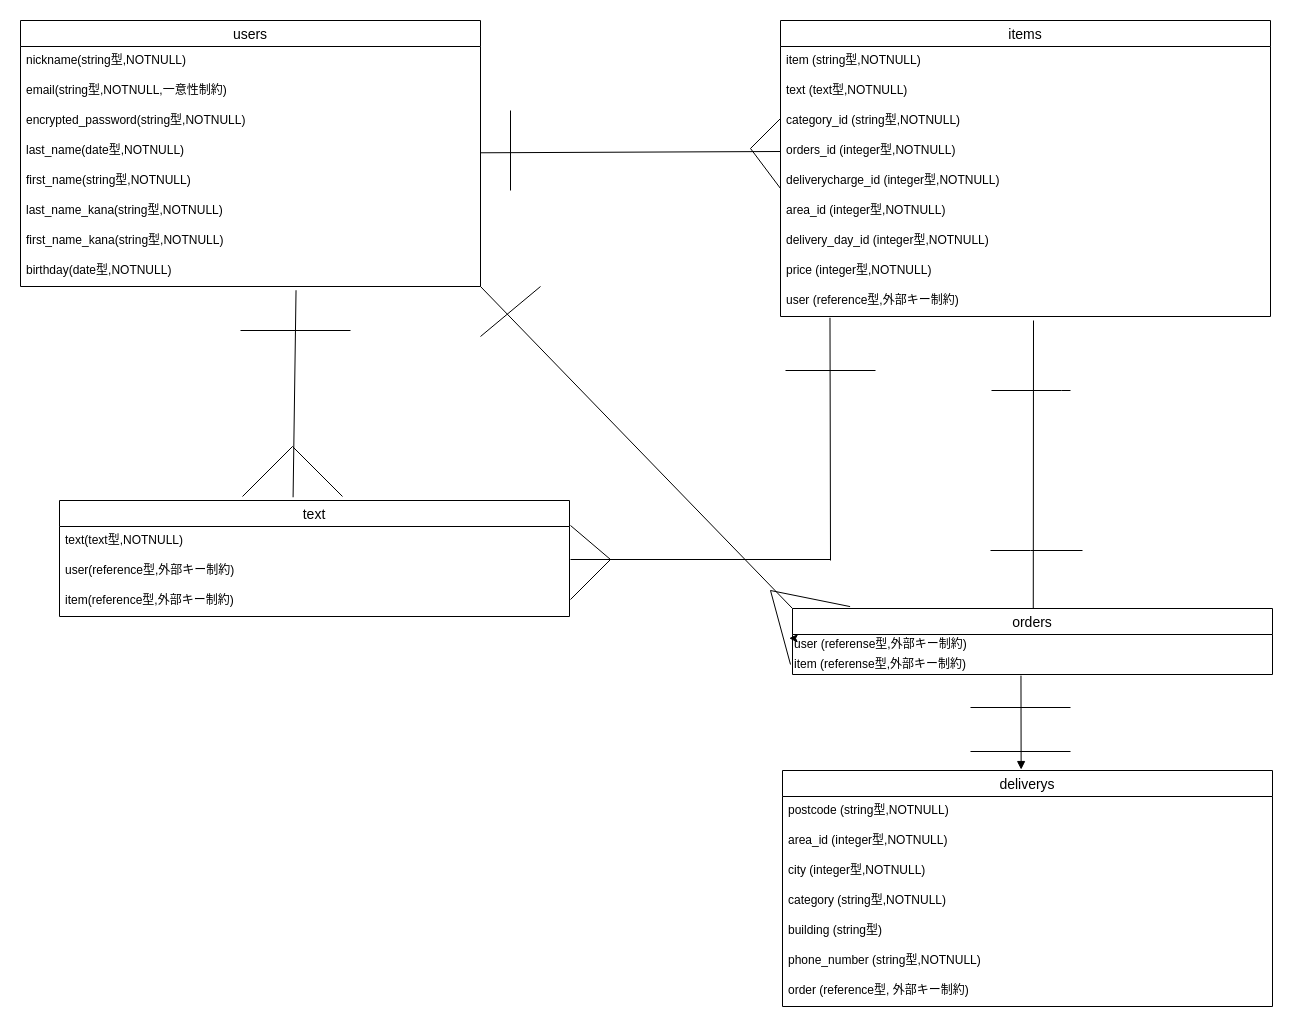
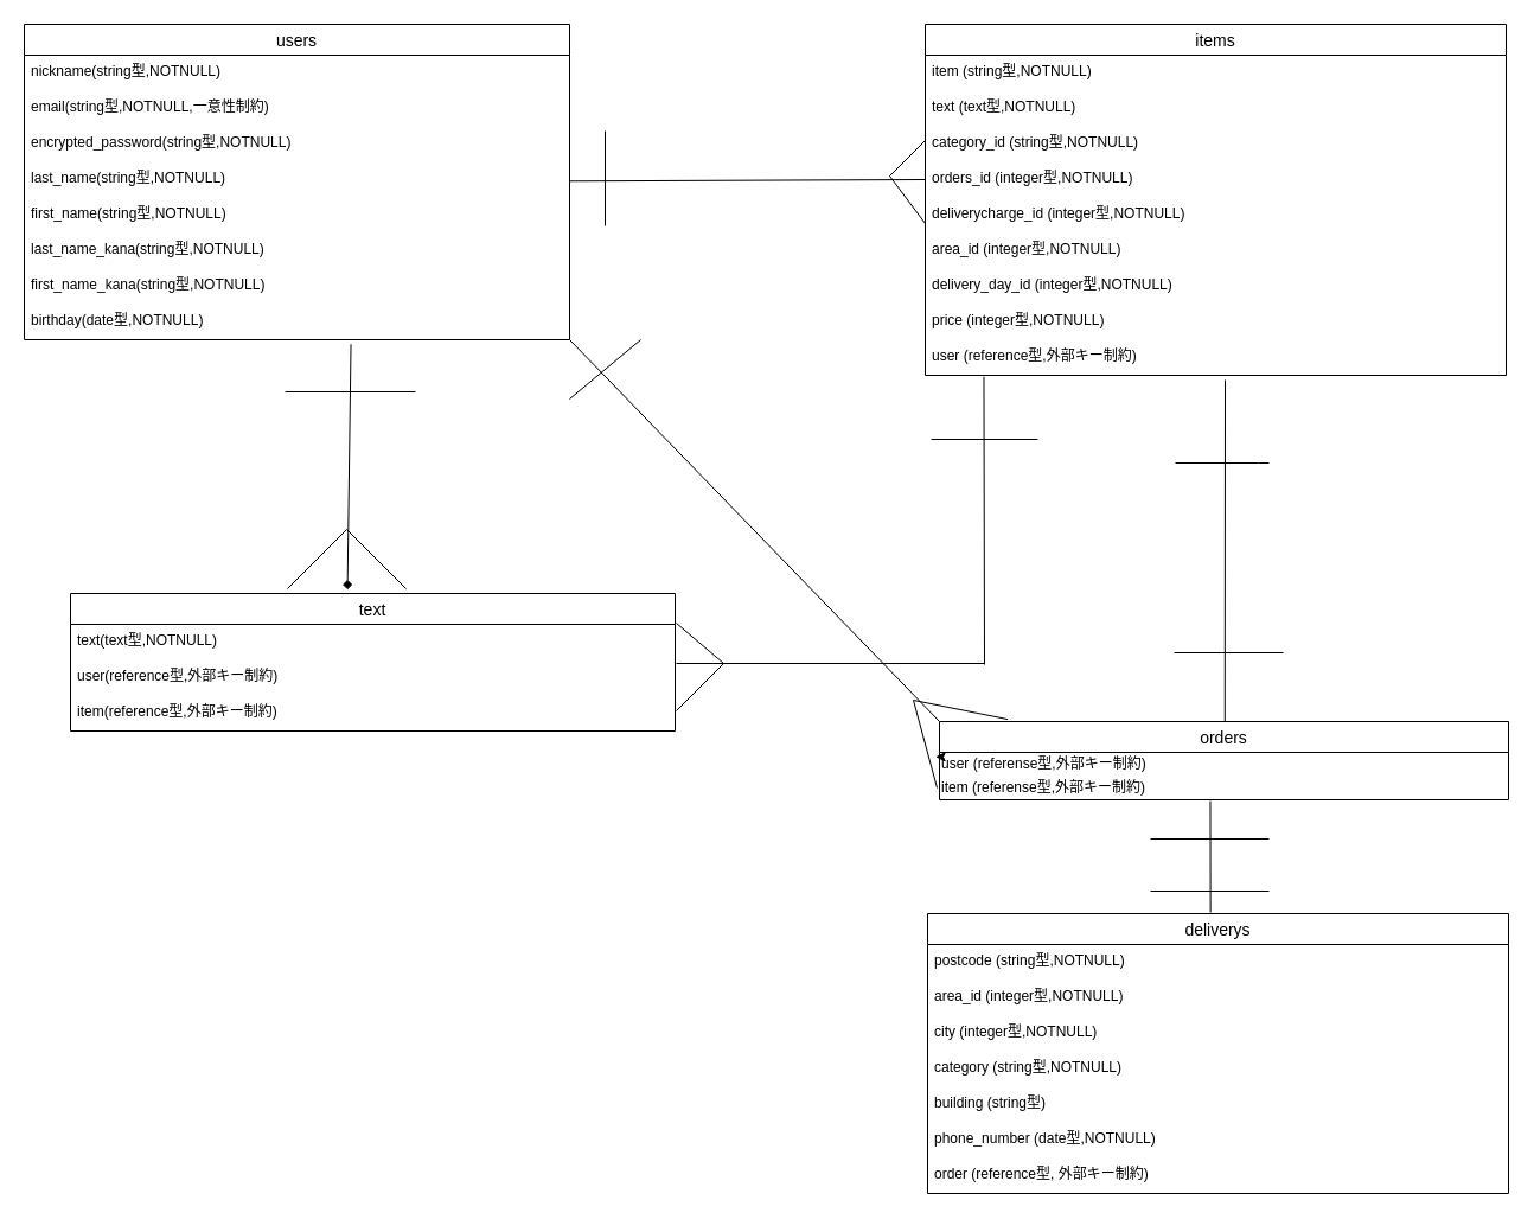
  <mxCell id="0" />
  <mxCell id="1" parent="0" />
  <mxCell id="2" value="users" style="swimlane;fontStyle=0;childLayout=stackLayout;horizontal=1;startSize=26;horizontalStack=0;resizeParent=1;resizeParentMax=0;resizeLast=0;collapsible=1;marginBottom=0;align=center;fontSize=14;flipH=0;" parent="1" vertex="1"><mxGeometry x="20" y="20" width="460" height="266" as="geometry" /></mxCell>
  <mxCell id="3" value="nickname(string型,NOTNULL)" style="text;strokeColor=none;fillColor=none;spacingLeft=4;spacingRight=4;overflow=hidden;rotatable=0;points=[[0,0.5],[1,0.5]];portConstraint=eastwest;fontSize=12;" parent="2" vertex="1"><mxGeometry y="26" width="460" height="30" as="geometry" /></mxCell>
  <mxCell id="4" value="email(string型,NOTNULL,一意性制約)" style="text;strokeColor=none;fillColor=none;spacingLeft=4;spacingRight=4;overflow=hidden;rotatable=0;points=[[0,0.5],[1,0.5]];portConstraint=eastwest;fontSize=12;" parent="2" vertex="1"><mxGeometry y="56" width="460" height="30" as="geometry" /></mxCell>
  <mxCell id="5" value="encrypted_password(string型,NOTNULL)" style="text;strokeColor=none;fillColor=none;spacingLeft=4;spacingRight=4;overflow=hidden;rotatable=0;points=[[0,0.5],[1,0.5]];portConstraint=eastwest;fontSize=12;" parent="2" vertex="1"><mxGeometry y="86" width="460" height="30" as="geometry" /></mxCell>
- <mxCell id="6" value="last_name(date型,NOTNULL)" style="text;strokeColor=none;fillColor=none;spacingLeft=4;spacingRight=4;overflow=hidden;rotatable=0;points=[[0,0.5],[1,0.5]];portConstraint=eastwest;fontSize=12;" parent="2" vertex="1"><mxGeometry y="116" width="460" height="30" as="geometry" /></mxCell>
+ <mxCell id="6" value="last_name(string型,NOTNULL)" style="text;strokeColor=none;fillColor=none;spacingLeft=4;spacingRight=4;overflow=hidden;rotatable=0;points=[[0,0.5],[1,0.5]];portConstraint=eastwest;fontSize=12;" parent="2" vertex="1"><mxGeometry y="116" width="460" height="30" as="geometry" /></mxCell>
  <mxCell id="7" value="first_name(string型,NOTNULL)&#10;" style="text;strokeColor=none;fillColor=none;spacingLeft=4;spacingRight=4;overflow=hidden;rotatable=0;points=[[0,0.5],[1,0.5]];portConstraint=eastwest;fontSize=12;" parent="2" vertex="1"><mxGeometry y="146" width="460" height="30" as="geometry" /></mxCell>
  <mxCell id="8" value="last_name_kana(string型,NOTNULL)" style="text;strokeColor=none;fillColor=none;spacingLeft=4;spacingRight=4;overflow=hidden;rotatable=0;points=[[0,0.5],[1,0.5]];portConstraint=eastwest;fontSize=12;" parent="2" vertex="1"><mxGeometry y="176" width="460" height="30" as="geometry" /></mxCell>
  <mxCell id="9" value="first_name_kana(string型,NOTNULL)" style="text;strokeColor=none;fillColor=none;spacingLeft=4;spacingRight=4;overflow=hidden;rotatable=0;points=[[0,0.5],[1,0.5]];portConstraint=eastwest;fontSize=12;" parent="2" vertex="1"><mxGeometry y="206" width="460" height="30" as="geometry" /></mxCell>
  <mxCell id="10" value="birthday(date型,NOTNULL)&#10;" style="text;strokeColor=none;fillColor=none;spacingLeft=4;spacingRight=4;overflow=hidden;rotatable=0;points=[[0,0.5],[1,0.5]];portConstraint=eastwest;fontSize=12;" parent="2" vertex="1"><mxGeometry y="236" width="460" height="30" as="geometry" /></mxCell>
  <mxCell id="11" value="items" style="swimlane;fontStyle=0;childLayout=stackLayout;horizontal=1;startSize=26;horizontalStack=0;resizeParent=1;resizeParentMax=0;resizeLast=0;collapsible=1;marginBottom=0;align=center;fontSize=14;" parent="1" vertex="1"><mxGeometry x="780" y="20" width="490" height="296" as="geometry" /></mxCell>
  <mxCell id="12" value="item (string型,NOTNULL)" style="text;strokeColor=none;fillColor=none;spacingLeft=4;spacingRight=4;overflow=hidden;rotatable=0;points=[[0,0.5],[1,0.5]];portConstraint=eastwest;fontSize=12;" parent="11" vertex="1"><mxGeometry y="26" width="490" height="30" as="geometry" /></mxCell>
  <mxCell id="13" value="text (text型,NOTNULL)" style="text;strokeColor=none;fillColor=none;spacingLeft=4;spacingRight=4;overflow=hidden;rotatable=0;points=[[0,0.5],[1,0.5]];portConstraint=eastwest;fontSize=12;" parent="11" vertex="1"><mxGeometry y="56" width="490" height="30" as="geometry" /></mxCell>
  <mxCell id="14" value="category_id (string型,NOTNULL)" style="text;strokeColor=none;fillColor=none;spacingLeft=4;spacingRight=4;overflow=hidden;rotatable=0;points=[[0,0.5],[1,0.5]];portConstraint=eastwest;fontSize=12;" parent="11" vertex="1"><mxGeometry y="86" width="490" height="30" as="geometry" /></mxCell>
  <mxCell id="15" value="orders_id (integer型,NOTNULL)" style="text;strokeColor=none;fillColor=none;spacingLeft=4;spacingRight=4;overflow=hidden;rotatable=0;points=[[0,0.5],[1,0.5]];portConstraint=eastwest;fontSize=12;" parent="11" vertex="1"><mxGeometry y="116" width="490" height="30" as="geometry" /></mxCell>
  <mxCell id="16" value="deliverycharge_id (integer型,NOTNULL)" style="text;strokeColor=none;fillColor=none;spacingLeft=4;spacingRight=4;overflow=hidden;rotatable=0;points=[[0,0.5],[1,0.5]];portConstraint=eastwest;fontSize=12;" parent="11" vertex="1"><mxGeometry y="146" width="490" height="30" as="geometry" /></mxCell>
  <mxCell id="17" value="area_id (integer型,NOTNULL)" style="text;strokeColor=none;fillColor=none;spacingLeft=4;spacingRight=4;overflow=hidden;rotatable=0;points=[[0,0.5],[1,0.5]];portConstraint=eastwest;fontSize=12;" parent="11" vertex="1"><mxGeometry y="176" width="490" height="30" as="geometry" /></mxCell>
  <mxCell id="18" value="delivery_day_id (integer型,NOTNULL)" style="text;strokeColor=none;fillColor=none;spacingLeft=4;spacingRight=4;overflow=hidden;rotatable=0;points=[[0,0.5],[1,0.5]];portConstraint=eastwest;fontSize=12;" parent="11" vertex="1"><mxGeometry y="206" width="490" height="30" as="geometry" /></mxCell>
  <mxCell id="19" value="price (integer型,NOTNULL)" style="text;strokeColor=none;fillColor=none;spacingLeft=4;spacingRight=4;overflow=hidden;rotatable=0;points=[[0,0.5],[1,0.5]];portConstraint=eastwest;fontSize=12;" parent="11" vertex="1"><mxGeometry y="236" width="490" height="30" as="geometry" /></mxCell>
  <mxCell id="20" value="user (reference型,外部キー制約)" style="text;strokeColor=none;fillColor=none;spacingLeft=4;spacingRight=4;overflow=hidden;rotatable=0;points=[[0,0.5],[1,0.5]];portConstraint=eastwest;fontSize=12;" parent="11" vertex="1"><mxGeometry y="266" width="490" height="30" as="geometry" /></mxCell>
  <mxCell id="21" value="" style="endArrow=none;html=1;rounded=0;entryX=0;entryY=0.5;entryDx=0;entryDy=0;" parent="1" target="15" edge="1"><mxGeometry relative="1" as="geometry"><mxPoint x="480" y="152.29" as="sourcePoint" /><mxPoint x="640" y="152.29" as="targetPoint" /></mxGeometry></mxCell>
  <mxCell id="22" value="text" style="swimlane;fontStyle=0;childLayout=stackLayout;horizontal=1;startSize=26;horizontalStack=0;resizeParent=1;resizeParentMax=0;resizeLast=0;collapsible=1;marginBottom=0;align=center;fontSize=14;" parent="1" vertex="1"><mxGeometry x="59" y="500" width="510" height="116" as="geometry" /></mxCell>
  <mxCell id="23" value="text(text型,NOTNULL)" style="text;strokeColor=none;fillColor=none;spacingLeft=4;spacingRight=4;overflow=hidden;rotatable=0;points=[[0,0.5],[1,0.5]];portConstraint=eastwest;fontSize=12;" parent="22" vertex="1"><mxGeometry y="26" width="510" height="30" as="geometry" /></mxCell>
  <mxCell id="24" value="user(reference型,外部キー制約)" style="text;strokeColor=none;fillColor=none;spacingLeft=4;spacingRight=4;overflow=hidden;rotatable=0;points=[[0,0.5],[1,0.5]];portConstraint=eastwest;fontSize=12;" parent="22" vertex="1"><mxGeometry y="56" width="510" height="30" as="geometry" /></mxCell>
  <mxCell id="25" value="item(reference型,外部キー制約)" style="text;strokeColor=none;fillColor=none;spacingLeft=4;spacingRight=4;overflow=hidden;rotatable=0;points=[[0,0.5],[1,0.5]];portConstraint=eastwest;fontSize=12;" parent="22" vertex="1"><mxGeometry y="86" width="510" height="30" as="geometry" /></mxCell>
  <mxCell id="26" value="deliverys" style="swimlane;fontStyle=0;childLayout=stackLayout;horizontal=1;startSize=26;horizontalStack=0;resizeParent=1;resizeParentMax=0;resizeLast=0;collapsible=1;marginBottom=0;align=center;fontSize=14;" parent="1" vertex="1"><mxGeometry x="782" y="770" width="490" height="236" as="geometry" /></mxCell>
  <mxCell id="27" value="postcode (string型,NOTNULL)" style="text;strokeColor=none;fillColor=none;spacingLeft=4;spacingRight=4;overflow=hidden;rotatable=0;points=[[0,0.5],[1,0.5]];portConstraint=eastwest;fontSize=12;" parent="26" vertex="1"><mxGeometry y="26" width="490" height="30" as="geometry" /></mxCell>
  <mxCell id="28" value="area_id (integer型,NOTNULL)" style="text;strokeColor=none;fillColor=none;spacingLeft=4;spacingRight=4;overflow=hidden;rotatable=0;points=[[0,0.5],[1,0.5]];portConstraint=eastwest;fontSize=12;" parent="26" vertex="1"><mxGeometry y="56" width="490" height="30" as="geometry" /></mxCell>
  <mxCell id="29" value="city (integer型,NOTNULL)&#10;" style="text;strokeColor=none;fillColor=none;spacingLeft=4;spacingRight=4;overflow=hidden;rotatable=0;points=[[0,0.5],[1,0.5]];portConstraint=eastwest;fontSize=12;" parent="26" vertex="1"><mxGeometry y="86" width="490" height="30" as="geometry" /></mxCell>
  <mxCell id="30" value="category (string型,NOTNULL)" style="text;strokeColor=none;fillColor=none;spacingLeft=4;spacingRight=4;overflow=hidden;rotatable=0;points=[[0,0.5],[1,0.5]];portConstraint=eastwest;fontSize=12;" parent="26" vertex="1"><mxGeometry y="116" width="490" height="30" as="geometry" /></mxCell>
  <mxCell id="31" value="building (string型)" style="text;strokeColor=none;fillColor=none;spacingLeft=4;spacingRight=4;overflow=hidden;rotatable=0;points=[[0,0.5],[1,0.5]];portConstraint=eastwest;fontSize=12;" parent="26" vertex="1"><mxGeometry y="146" width="490" height="30" as="geometry" /></mxCell>
- <mxCell id="32" value="phone_number (string型,NOTNULL)" style="text;strokeColor=none;fillColor=none;spacingLeft=4;spacingRight=4;overflow=hidden;rotatable=0;points=[[0,0.5],[1,0.5]];portConstraint=eastwest;fontSize=12;" parent="26" vertex="1"><mxGeometry y="176" width="490" height="30" as="geometry" /></mxCell>
+ <mxCell id="32" value="phone_number (date型,NOTNULL)" style="text;strokeColor=none;fillColor=none;spacingLeft=4;spacingRight=4;overflow=hidden;rotatable=0;points=[[0,0.5],[1,0.5]];portConstraint=eastwest;fontSize=12;" parent="26" vertex="1"><mxGeometry y="176" width="490" height="30" as="geometry" /></mxCell>
  <mxCell id="33" value="order (reference型, 外部キー制約)" style="text;strokeColor=none;fillColor=none;spacingLeft=4;spacingRight=4;overflow=hidden;rotatable=0;points=[[0,0.5],[1,0.5]];portConstraint=eastwest;fontSize=12;" vertex="1" parent="26"><mxGeometry y="206" width="490" height="30" as="geometry" /></mxCell>
  <mxCell id="34" value="" style="endArrow=none;html=1;rounded=0;" parent="1" edge="1"><mxGeometry relative="1" as="geometry"><mxPoint x="780" y="188" as="sourcePoint" /><mxPoint x="780" y="118" as="targetPoint" /><Array as="points"><mxPoint x="750" y="148" /></Array></mxGeometry></mxCell>
- <mxCell id="35" value="" style="endArrow=none;html=1;rounded=0;exitX=0.599;exitY=1.125;exitDx=0;exitDy=0;exitPerimeter=0;entryX=0.458;entryY=-0.028;entryDx=0;entryDy=0;entryPerimeter=0;" parent="1" source="10" target="22" edge="1"><mxGeometry relative="1" as="geometry"><mxPoint x="300" y="310" as="sourcePoint" /><mxPoint x="296" y="490" as="targetPoint" /></mxGeometry></mxCell>
+ <mxCell id="35" value="" style="endArrow=diamond;html=1;rounded=0;exitX=0.599;exitY=1.125;exitDx=0;exitDy=0;exitPerimeter=0;entryX=0.458;entryY=-0.028;entryDx=0;entryDy=0;entryPerimeter=0;" parent="1" source="10" target="22" edge="1"><mxGeometry relative="1" as="geometry"><mxPoint x="300" y="310" as="sourcePoint" /><mxPoint x="296" y="490" as="targetPoint" /></mxGeometry></mxCell>
  <mxCell id="36" value="" style="endArrow=none;html=1;rounded=0;" parent="1" edge="1"><mxGeometry relative="1" as="geometry"><mxPoint x="242" y="496" as="sourcePoint" /><mxPoint x="342" y="496" as="targetPoint" /><Array as="points"><mxPoint x="292" y="446" /></Array></mxGeometry></mxCell>
  <mxCell id="37" value="" style="endArrow=none;html=1;rounded=0;" parent="1" edge="1"><mxGeometry relative="1" as="geometry"><mxPoint x="240" y="330" as="sourcePoint" /><mxPoint x="350" y="330" as="targetPoint" /></mxGeometry></mxCell>
  <mxCell id="38" value="" style="endArrow=none;html=1;rounded=0;" parent="1" edge="1"><mxGeometry relative="1" as="geometry"><mxPoint x="510" y="110" as="sourcePoint" /><mxPoint x="510" y="190" as="targetPoint" /></mxGeometry></mxCell>
  <mxCell id="39" value="" style="endArrow=none;html=1;rounded=0;" parent="1" edge="1"><mxGeometry relative="1" as="geometry"><mxPoint x="570" y="559" as="sourcePoint" /><mxPoint x="830" y="559" as="targetPoint" /></mxGeometry></mxCell>
  <mxCell id="40" value="" style="endArrow=none;html=1;rounded=0;exitX=0.101;exitY=1.042;exitDx=0;exitDy=0;exitPerimeter=0;" parent="1" source="20" edge="1"><mxGeometry relative="1" as="geometry"><mxPoint x="830" y="346" as="sourcePoint" /><mxPoint x="830" y="560" as="targetPoint" /></mxGeometry></mxCell>
  <mxCell id="41" value="" style="endArrow=none;html=1;rounded=0;" parent="1" edge="1"><mxGeometry relative="1" as="geometry"><mxPoint x="570" y="599" as="sourcePoint" /><mxPoint x="570" y="525" as="targetPoint" /><Array as="points"><mxPoint x="610" y="559" /></Array></mxGeometry></mxCell>
  <mxCell id="42" value="" style="endArrow=none;html=1;rounded=0;" parent="1" edge="1"><mxGeometry relative="1" as="geometry"><mxPoint x="785" y="370" as="sourcePoint" /><mxPoint x="875" y="370" as="targetPoint" /></mxGeometry></mxCell>
  <mxCell id="43" value="" style="endArrow=none;html=1;rounded=0;entryX=0.573;entryY=-0.007;entryDx=0;entryDy=0;entryPerimeter=0;labelPosition=left;verticalLabelPosition=middle;align=right;verticalAlign=middle;" parent="1" edge="1"><mxGeometry relative="1" as="geometry"><mxPoint x="1033" y="320" as="sourcePoint" /><mxPoint x="1032.77" y="607.718" as="targetPoint" /></mxGeometry></mxCell>
  <mxCell id="44" value="" style="endArrow=none;html=1;rounded=0;" parent="1" edge="1"><mxGeometry relative="1" as="geometry"><mxPoint x="991" y="390" as="sourcePoint" /><mxPoint x="1070" y="390" as="targetPoint" /><Array as="points"><mxPoint x="1061" y="390" /></Array></mxGeometry></mxCell>
  <mxCell id="45" value="orders" style="swimlane;fontStyle=0;childLayout=stackLayout;horizontal=1;startSize=26;horizontalStack=0;resizeParent=1;resizeParentMax=0;resizeLast=0;collapsible=1;marginBottom=0;align=center;fontSize=14;" parent="1" vertex="1"><mxGeometry x="792" y="608" width="480" height="66" as="geometry" /></mxCell>
  <mxCell id="46" value="" style="endArrow=none;html=1;rounded=0;" parent="45" edge="1"><mxGeometry relative="1" as="geometry"><mxPoint x="198" y="-58" as="sourcePoint" /><mxPoint x="290" y="-58" as="targetPoint" /><Array as="points"><mxPoint x="238" y="-58" /></Array></mxGeometry></mxCell>
  <mxCell id="47" value="user (referense型,外部キー制約)" style="text;html=1;align=left;verticalAlign=middle;resizable=0;points=[];autosize=1;strokeColor=none;fillColor=none;" parent="45" vertex="1"><mxGeometry y="26" width="480" height="20" as="geometry" /></mxCell>
  <mxCell id="48" value="item (referense型,外部キー制約)" style="text;html=1;align=left;verticalAlign=middle;resizable=0;points=[];autosize=1;strokeColor=none;fillColor=none;" vertex="1" parent="45"><mxGeometry y="46" width="480" height="20" as="geometry" /></mxCell>
  <mxCell id="49" style="edgeStyle=none;html=1;entryX=-0.007;entryY=0.186;entryDx=0;entryDy=0;entryPerimeter=0;dashed=1;" edge="1" parent="45" source="45" target="47"><mxGeometry relative="1" as="geometry" /></mxCell>
  <mxCell id="50" value="" style="endArrow=none;html=1;rounded=0;entryX=0.12;entryY=-0.029;entryDx=0;entryDy=0;entryPerimeter=0;" parent="45" edge="1" target="45"><mxGeometry relative="1" as="geometry"><mxPoint x="-2" y="56" as="sourcePoint" /><mxPoint x="58" y="-8" as="targetPoint" /><Array as="points"><mxPoint x="-22" y="-18" /></Array></mxGeometry></mxCell>
  <mxCell id="51" value="" style="endArrow=none;html=1;rounded=0;entryX=0;entryY=0;entryDx=0;entryDy=0;endFill=0;" parent="1" target="45" edge="1"><mxGeometry relative="1" as="geometry"><mxPoint x="480" y="286" as="sourcePoint" /><mxPoint x="640" y="286" as="targetPoint" /></mxGeometry></mxCell>
  <mxCell id="52" value="" style="endArrow=none;html=1;rounded=0;" parent="1" edge="1"><mxGeometry relative="1" as="geometry"><mxPoint x="480" y="336" as="sourcePoint" /><mxPoint x="540" y="286" as="targetPoint" /></mxGeometry></mxCell>
  <mxCell id="53" value="" style="endArrow=none;html=1;rounded=0;" parent="1" edge="1"><mxGeometry relative="1" as="geometry"><mxPoint x="970" y="751" as="sourcePoint" /><mxPoint x="1070" y="751" as="targetPoint" /></mxGeometry></mxCell>
  <mxCell id="54" value="" style="endArrow=none;html=1;rounded=0;" edge="1" parent="1"><mxGeometry relative="1" as="geometry"><mxPoint x="970" y="707" as="sourcePoint" /><mxPoint x="1070" y="707" as="targetPoint" /></mxGeometry></mxCell>
- <mxCell id="55" value="" style="endArrow=block;html=1;rounded=0;entryX=0.487;entryY=-0.004;entryDx=0;entryDy=0;entryPerimeter=0;exitX=0.476;exitY=1.056;exitDx=0;exitDy=0;exitPerimeter=0;" parent="1" target="26" edge="1" source="48"><mxGeometry relative="1" as="geometry"><mxPoint x="1021" y="680" as="sourcePoint" /><mxPoint x="1020" y="790" as="targetPoint" /></mxGeometry></mxCell>
+ <mxCell id="55" value="" style="endArrow=none;html=1;rounded=0;entryX=0.487;entryY=-0.004;entryDx=0;entryDy=0;entryPerimeter=0;exitX=0.476;exitY=1.056;exitDx=0;exitDy=0;exitPerimeter=0;" parent="1" target="26" edge="1" source="48"><mxGeometry relative="1" as="geometry"><mxPoint x="1021" y="680" as="sourcePoint" /><mxPoint x="1020" y="790" as="targetPoint" /></mxGeometry></mxCell>
